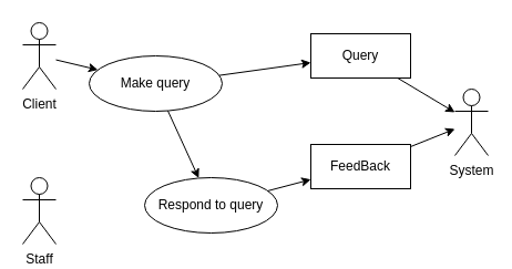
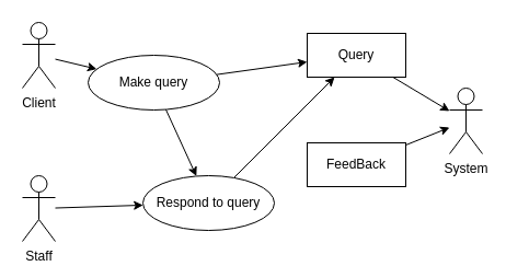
  <mxCell id="0" />
  <mxCell id="1" parent="0" />
  <mxCell id="2" style="edgeStyle=none;html=1;" edge="1" parent="1" source="3" target="13"><mxGeometry relative="1" as="geometry" /></mxCell>
  <mxCell id="3" value="Client" style="shape=umlActor;html=1;verticalLabelPosition=bottom;verticalAlign=top;align=center;" vertex="1" parent="1"><mxGeometry x="20" y="20" width="30" height="60" as="geometry" /></mxCell>
+ <mxCell id="4" style="edgeStyle=none;html=1;" edge="1" parent="1" source="5" target="15"><mxGeometry relative="1" as="geometry" /></mxCell>
  <mxCell id="5" value="Staff" style="shape=umlActor;html=1;verticalLabelPosition=bottom;verticalAlign=top;align=center;" vertex="1" parent="1"><mxGeometry x="20" y="160" width="30" height="60" as="geometry" /></mxCell>
  <mxCell id="6" value="System" style="shape=umlActor;html=1;verticalLabelPosition=bottom;verticalAlign=top;align=center;" vertex="1" parent="1"><mxGeometry x="410" y="80" width="30" height="60" as="geometry" /></mxCell>
  <mxCell id="7" style="edgeStyle=none;html=1;" edge="1" parent="1" source="8" target="6"><mxGeometry relative="1" as="geometry" /></mxCell>
  <mxCell id="8" value="Query" style="whiteSpace=wrap;html=1;" vertex="1" parent="1"><mxGeometry x="280" y="30" width="90" height="40" as="geometry" /></mxCell>
  <mxCell id="9" style="edgeStyle=none;html=1;" edge="1" parent="1" source="10" target="6"><mxGeometry relative="1" as="geometry" /></mxCell>
  <mxCell id="10" value="FeedBack" style="whiteSpace=wrap;html=1;" vertex="1" parent="1"><mxGeometry x="280" y="130" width="90" height="40" as="geometry" /></mxCell>
  <mxCell id="11" style="edgeStyle=none;html=1;" edge="1" parent="1" source="13" target="8"><mxGeometry relative="1" as="geometry" /></mxCell>
  <mxCell id="12" style="edgeStyle=none;html=1;" edge="1" parent="1" source="13" target="15"><mxGeometry relative="1" as="geometry" /></mxCell>
  <mxCell id="13" value="Make query" style="ellipse;whiteSpace=wrap;html=1;" vertex="1" parent="1"><mxGeometry x="80" y="50" width="120" height="50" as="geometry" /></mxCell>
- <mxCell id="14" style="edgeStyle=none;html=1;" edge="1" parent="1" source="15" target="10"><mxGeometry relative="1" as="geometry" /></mxCell>
+ <mxCell id="14" style="edgeStyle=none;html=1;" edge="1" parent="1" source="15" target="8"><mxGeometry relative="1" as="geometry" /></mxCell>
  <mxCell id="15" value="Respond to query" style="ellipse;whiteSpace=wrap;html=1;" vertex="1" parent="1"><mxGeometry x="130" y="160" width="120" height="50" as="geometry" /></mxCell>
